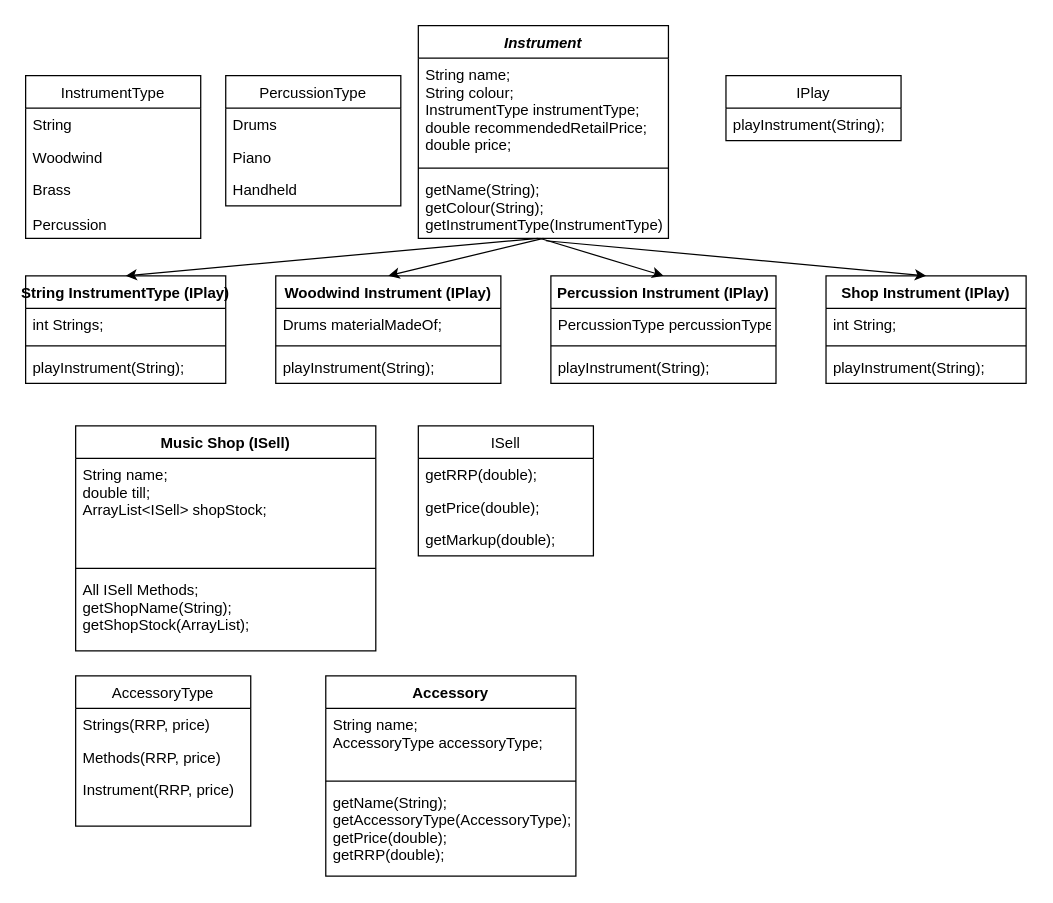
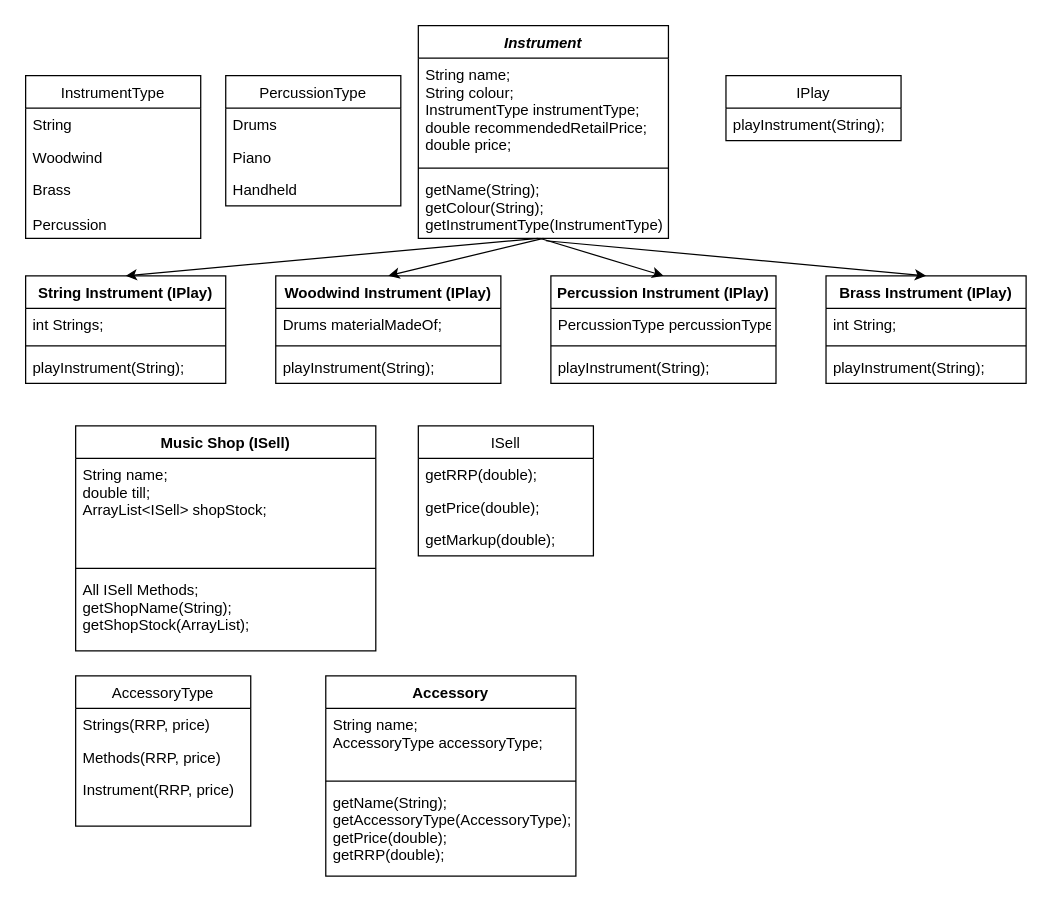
  <mxCell id="0" />
  <mxCell id="1" parent="0" />
  <mxCell id="2" value="Instrument" style="swimlane;fontStyle=3;align=center;verticalAlign=top;childLayout=stackLayout;horizontal=1;startSize=26;horizontalStack=0;resizeParent=1;resizeParentMax=0;resizeLast=0;collapsible=1;marginBottom=0;" vertex="1" parent="1"><mxGeometry x="334" width="200" height="170" as="geometry" y="20" /></mxCell>
  <mxCell id="3" value="String name;&#10;String colour;&#10;InstrumentType instrumentType;&#10;double recommendedRetailPrice;&#10;double price;" style="text;strokeColor=none;fillColor=none;align=left;verticalAlign=top;spacingLeft=4;spacingRight=4;overflow=hidden;rotatable=0;points=[[0,0.5],[1,0.5]];portConstraint=eastwest;" vertex="1" parent="2"><mxGeometry y="26" width="200" height="84" as="geometry" /></mxCell>
  <mxCell id="4" value="" style="line;strokeWidth=1;fillColor=none;align=left;verticalAlign=middle;spacingTop=-1;spacingLeft=3;spacingRight=3;rotatable=0;labelPosition=right;points=[];portConstraint=eastwest;" vertex="1" parent="2"><mxGeometry y="110" width="200" height="8" as="geometry" /></mxCell>
  <mxCell id="5" value="getName(String);&#10;getColour(String);&#10;getInstrumentType(InstrumentType);" style="text;strokeColor=none;fillColor=none;align=left;verticalAlign=top;spacingLeft=4;spacingRight=4;overflow=hidden;rotatable=0;points=[[0,0.5],[1,0.5]];portConstraint=eastwest;" vertex="1" parent="2"><mxGeometry y="118" width="200" height="52" as="geometry" /></mxCell>
- <mxCell id="6" value="String InstrumentType (IPlay)" style="swimlane;fontStyle=1;align=center;verticalAlign=top;childLayout=stackLayout;horizontal=1;startSize=26;horizontalStack=0;resizeParent=1;resizeParentMax=0;resizeLast=0;collapsible=1;marginBottom=0;" vertex="1" parent="1"><mxGeometry y="220" width="160" height="86" as="geometry" x="20" /></mxCell>
+ <mxCell id="6" value="String Instrument (IPlay)" style="swimlane;fontStyle=1;align=center;verticalAlign=top;childLayout=stackLayout;horizontal=1;startSize=26;horizontalStack=0;resizeParent=1;resizeParentMax=0;resizeLast=0;collapsible=1;marginBottom=0;" vertex="1" parent="1"><mxGeometry y="220" width="160" height="86" as="geometry" x="20" /></mxCell>
  <mxCell id="7" value="int Strings;" style="text;strokeColor=none;fillColor=none;align=left;verticalAlign=top;spacingLeft=4;spacingRight=4;overflow=hidden;rotatable=0;points=[[0,0.5],[1,0.5]];portConstraint=eastwest;" vertex="1" parent="6"><mxGeometry y="26" width="160" height="26" as="geometry" /></mxCell>
  <mxCell id="8" value="" style="line;strokeWidth=1;fillColor=none;align=left;verticalAlign=middle;spacingTop=-1;spacingLeft=3;spacingRight=3;rotatable=0;labelPosition=right;points=[];portConstraint=eastwest;" vertex="1" parent="6"><mxGeometry y="52" width="160" height="8" as="geometry" /></mxCell>
  <mxCell id="9" value="playInstrument(String);" style="text;strokeColor=none;fillColor=none;align=left;verticalAlign=top;spacingLeft=4;spacingRight=4;overflow=hidden;rotatable=0;points=[[0,0.5],[1,0.5]];portConstraint=eastwest;" vertex="1" parent="6"><mxGeometry y="60" width="160" height="26" as="geometry" /></mxCell>
  <mxCell id="10" value="Woodwind Instrument (IPlay)" style="swimlane;fontStyle=1;align=center;verticalAlign=top;childLayout=stackLayout;horizontal=1;startSize=26;horizontalStack=0;resizeParent=1;resizeParentMax=0;resizeLast=0;collapsible=1;marginBottom=0;" vertex="1" parent="1"><mxGeometry x="220" y="220" width="180" height="86" as="geometry" /></mxCell>
  <mxCell id="11" value="Drums materialMadeOf;" style="text;strokeColor=none;fillColor=none;align=left;verticalAlign=top;spacingLeft=4;spacingRight=4;overflow=hidden;rotatable=0;points=[[0,0.5],[1,0.5]];portConstraint=eastwest;" vertex="1" parent="10"><mxGeometry y="26" width="180" height="26" as="geometry" /></mxCell>
  <mxCell id="12" value="" style="line;strokeWidth=1;fillColor=none;align=left;verticalAlign=middle;spacingTop=-1;spacingLeft=3;spacingRight=3;rotatable=0;labelPosition=right;points=[];portConstraint=eastwest;" vertex="1" parent="10"><mxGeometry y="52" width="180" height="8" as="geometry" /></mxCell>
  <mxCell id="13" value="playInstrument(String);" style="text;strokeColor=none;fillColor=none;align=left;verticalAlign=top;spacingLeft=4;spacingRight=4;overflow=hidden;rotatable=0;points=[[0,0.5],[1,0.5]];portConstraint=eastwest;" vertex="1" parent="10"><mxGeometry y="60" width="180" height="26" as="geometry" /></mxCell>
  <mxCell id="14" value="Percussion Instrument (IPlay)" style="swimlane;fontStyle=1;align=center;verticalAlign=top;childLayout=stackLayout;horizontal=1;startSize=26;horizontalStack=0;resizeParent=1;resizeParentMax=0;resizeLast=0;collapsible=1;marginBottom=0;" vertex="1" parent="1"><mxGeometry x="440" y="220" width="180" height="86" as="geometry" /></mxCell>
  <mxCell id="15" value="PercussionType percussionType;" style="text;strokeColor=none;fillColor=none;align=left;verticalAlign=top;spacingLeft=4;spacingRight=4;overflow=hidden;rotatable=0;points=[[0,0.5],[1,0.5]];portConstraint=eastwest;" vertex="1" parent="14"><mxGeometry y="26" width="180" height="26" as="geometry" /></mxCell>
  <mxCell id="16" value="" style="line;strokeWidth=1;fillColor=none;align=left;verticalAlign=middle;spacingTop=-1;spacingLeft=3;spacingRight=3;rotatable=0;labelPosition=right;points=[];portConstraint=eastwest;" vertex="1" parent="14"><mxGeometry y="52" width="180" height="8" as="geometry" /></mxCell>
  <mxCell id="17" value="playInstrument(String);" style="text;strokeColor=none;fillColor=none;align=left;verticalAlign=top;spacingLeft=4;spacingRight=4;overflow=hidden;rotatable=0;points=[[0,0.5],[1,0.5]];portConstraint=eastwest;" vertex="1" parent="14"><mxGeometry y="60" width="180" height="26" as="geometry" /></mxCell>
- <mxCell id="18" value="Shop Instrument (IPlay)" style="swimlane;fontStyle=1;align=center;verticalAlign=top;childLayout=stackLayout;horizontal=1;startSize=26;horizontalStack=0;resizeParent=1;resizeParentMax=0;resizeLast=0;collapsible=1;marginBottom=0;" vertex="1" parent="1"><mxGeometry x="660" y="220" width="160" height="86" as="geometry" /></mxCell>
+ <mxCell id="18" value="Brass Instrument (IPlay)" style="swimlane;fontStyle=1;align=center;verticalAlign=top;childLayout=stackLayout;horizontal=1;startSize=26;horizontalStack=0;resizeParent=1;resizeParentMax=0;resizeLast=0;collapsible=1;marginBottom=0;" vertex="1" parent="1"><mxGeometry x="660" y="220" width="160" height="86" as="geometry" /></mxCell>
  <mxCell id="19" value="int String;" style="text;strokeColor=none;fillColor=none;align=left;verticalAlign=top;spacingLeft=4;spacingRight=4;overflow=hidden;rotatable=0;points=[[0,0.5],[1,0.5]];portConstraint=eastwest;" vertex="1" parent="18"><mxGeometry y="26" width="160" height="26" as="geometry" /></mxCell>
  <mxCell id="20" value="" style="line;strokeWidth=1;fillColor=none;align=left;verticalAlign=middle;spacingTop=-1;spacingLeft=3;spacingRight=3;rotatable=0;labelPosition=right;points=[];portConstraint=eastwest;" vertex="1" parent="18"><mxGeometry y="52" width="160" height="8" as="geometry" /></mxCell>
  <mxCell id="21" value="playInstrument(String);" style="text;strokeColor=none;fillColor=none;align=left;verticalAlign=top;spacingLeft=4;spacingRight=4;overflow=hidden;rotatable=0;points=[[0,0.5],[1,0.5]];portConstraint=eastwest;" vertex="1" parent="18"><mxGeometry y="60" width="160" height="26" as="geometry" /></mxCell>
  <mxCell id="22" value="IPlay" style="swimlane;fontStyle=0;childLayout=stackLayout;horizontal=1;startSize=26;fillColor=none;horizontalStack=0;resizeParent=1;resizeParentMax=0;resizeLast=0;collapsible=1;marginBottom=0;" vertex="1" parent="1"><mxGeometry x="580" y="60" width="140" height="52" as="geometry" /></mxCell>
  <mxCell id="23" value="playInstrument(String);" style="text;strokeColor=none;fillColor=none;align=left;verticalAlign=top;spacingLeft=4;spacingRight=4;overflow=hidden;rotatable=0;points=[[0,0.5],[1,0.5]];portConstraint=eastwest;" vertex="1" parent="22"><mxGeometry y="26" width="140" height="26" as="geometry" /></mxCell>
  <mxCell id="24" value="InstrumentType" style="swimlane;fontStyle=0;childLayout=stackLayout;horizontal=1;startSize=26;fillColor=none;horizontalStack=0;resizeParent=1;resizeParentMax=0;resizeLast=0;collapsible=1;marginBottom=0;" vertex="1" parent="1"><mxGeometry y="60" width="140" height="130" as="geometry" x="20" /></mxCell>
  <mxCell id="25" value="String" style="text;strokeColor=none;fillColor=none;align=left;verticalAlign=top;spacingLeft=4;spacingRight=4;overflow=hidden;rotatable=0;points=[[0,0.5],[1,0.5]];portConstraint=eastwest;" vertex="1" parent="24"><mxGeometry y="26" width="140" height="26" as="geometry" /></mxCell>
  <mxCell id="26" value="Woodwind" style="text;strokeColor=none;fillColor=none;align=left;verticalAlign=top;spacingLeft=4;spacingRight=4;overflow=hidden;rotatable=0;points=[[0,0.5],[1,0.5]];portConstraint=eastwest;" vertex="1" parent="24"><mxGeometry y="52" width="140" height="26" as="geometry" /></mxCell>
  <mxCell id="27" value="Brass&#10;&#10;Percussion" style="text;strokeColor=none;fillColor=none;align=left;verticalAlign=top;spacingLeft=4;spacingRight=4;overflow=hidden;rotatable=0;points=[[0,0.5],[1,0.5]];portConstraint=eastwest;" vertex="1" parent="24"><mxGeometry y="78" width="140" height="52" as="geometry" /></mxCell>
  <mxCell id="28" value="" style="endArrow=classic;html=1;exitX=0.51;exitY=1.038;exitDx=0;exitDy=0;exitPerimeter=0;entryX=0.5;entryY=0;entryDx=0;entryDy=0;" edge="1" parent="1" source="5" target="18"><mxGeometry width="50" height="50" relative="1" as="geometry"><mxPoint x="410" y="280" as="sourcePoint" /><mxPoint x="460" y="230" as="targetPoint" /></mxGeometry></mxCell>
  <mxCell id="29" value="" style="endArrow=classic;html=1;entryX=0.5;entryY=0;entryDx=0;entryDy=0;" edge="1" parent="1" target="14"><mxGeometry width="50" height="50" relative="1" as="geometry"><mxPoint x="431" y="190" as="sourcePoint" /><mxPoint x="460" y="230" as="targetPoint" /></mxGeometry></mxCell>
  <mxCell id="30" value="" style="endArrow=classic;html=1;entryX=0.5;entryY=0;entryDx=0;entryDy=0;" edge="1" parent="1" target="10"><mxGeometry width="50" height="50" relative="1" as="geometry"><mxPoint x="434" y="190" as="sourcePoint" /><mxPoint x="460" y="230" as="targetPoint" /></mxGeometry></mxCell>
  <mxCell id="31" value="" style="endArrow=classic;html=1;entryX=0.5;entryY=0;entryDx=0;entryDy=0;" edge="1" parent="1" target="6"><mxGeometry width="50" height="50" relative="1" as="geometry"><mxPoint x="430" y="190" as="sourcePoint" /><mxPoint x="460" y="230" as="targetPoint" /></mxGeometry></mxCell>
  <mxCell id="32" value="PercussionType" style="swimlane;fontStyle=0;childLayout=stackLayout;horizontal=1;startSize=26;fillColor=none;horizontalStack=0;resizeParent=1;resizeParentMax=0;resizeLast=0;collapsible=1;marginBottom=0;" vertex="1" parent="1"><mxGeometry x="180" y="60" width="140" height="104" as="geometry" /></mxCell>
  <mxCell id="33" value="Drums" style="text;strokeColor=none;fillColor=none;align=left;verticalAlign=top;spacingLeft=4;spacingRight=4;overflow=hidden;rotatable=0;points=[[0,0.5],[1,0.5]];portConstraint=eastwest;" vertex="1" parent="32"><mxGeometry y="26" width="140" height="26" as="geometry" /></mxCell>
  <mxCell id="34" value="Piano" style="text;strokeColor=none;fillColor=none;align=left;verticalAlign=top;spacingLeft=4;spacingRight=4;overflow=hidden;rotatable=0;points=[[0,0.5],[1,0.5]];portConstraint=eastwest;" vertex="1" parent="32"><mxGeometry y="52" width="140" height="26" as="geometry" /></mxCell>
  <mxCell id="35" value="Handheld" style="text;strokeColor=none;fillColor=none;align=left;verticalAlign=top;spacingLeft=4;spacingRight=4;overflow=hidden;rotatable=0;points=[[0,0.5],[1,0.5]];portConstraint=eastwest;" vertex="1" parent="32"><mxGeometry y="78" width="140" height="26" as="geometry" /></mxCell>
  <mxCell id="36" value="Music Shop (ISell)" style="swimlane;fontStyle=1;align=center;verticalAlign=top;childLayout=stackLayout;horizontal=1;startSize=26;horizontalStack=0;resizeParent=1;resizeParentMax=0;resizeLast=0;collapsible=1;marginBottom=0;" vertex="1" parent="1"><mxGeometry x="60" y="340" width="240" height="180" as="geometry" /></mxCell>
  <mxCell id="37" value="String name;&#10;double till;&#10;ArrayList&lt;ISell&gt; shopStock;" style="text;strokeColor=none;fillColor=none;align=left;verticalAlign=top;spacingLeft=4;spacingRight=4;overflow=hidden;rotatable=0;points=[[0,0.5],[1,0.5]];portConstraint=eastwest;" vertex="1" parent="36"><mxGeometry y="26" width="240" height="84" as="geometry" /></mxCell>
  <mxCell id="38" value="" style="line;strokeWidth=1;fillColor=none;align=left;verticalAlign=middle;spacingTop=-1;spacingLeft=3;spacingRight=3;rotatable=0;labelPosition=right;points=[];portConstraint=eastwest;" vertex="1" parent="36"><mxGeometry y="110" width="240" height="8" as="geometry" /></mxCell>
  <mxCell id="39" value="All ISell Methods;&#10;getShopName(String);&#10;getShopStock(ArrayList);" style="text;strokeColor=none;fillColor=none;align=left;verticalAlign=top;spacingLeft=4;spacingRight=4;overflow=hidden;rotatable=0;points=[[0,0.5],[1,0.5]];portConstraint=eastwest;" vertex="1" parent="36"><mxGeometry y="118" width="240" height="62" as="geometry" /></mxCell>
  <mxCell id="40" value="ISell" style="swimlane;fontStyle=0;childLayout=stackLayout;horizontal=1;startSize=26;fillColor=none;horizontalStack=0;resizeParent=1;resizeParentMax=0;resizeLast=0;collapsible=1;marginBottom=0;" vertex="1" parent="1"><mxGeometry x="334" y="340" width="140" height="104" as="geometry" /></mxCell>
  <mxCell id="41" value="getRRP(double);" style="text;strokeColor=none;fillColor=none;align=left;verticalAlign=top;spacingLeft=4;spacingRight=4;overflow=hidden;rotatable=0;points=[[0,0.5],[1,0.5]];portConstraint=eastwest;" vertex="1" parent="40"><mxGeometry y="26" width="140" height="26" as="geometry" /></mxCell>
  <mxCell id="42" value="getPrice(double);" style="text;strokeColor=none;fillColor=none;align=left;verticalAlign=top;spacingLeft=4;spacingRight=4;overflow=hidden;rotatable=0;points=[[0,0.5],[1,0.5]];portConstraint=eastwest;" vertex="1" parent="40"><mxGeometry y="52" width="140" height="26" as="geometry" /></mxCell>
  <mxCell id="43" value="getMarkup(double);" style="text;strokeColor=none;fillColor=none;align=left;verticalAlign=top;spacingLeft=4;spacingRight=4;overflow=hidden;rotatable=0;points=[[0,0.5],[1,0.5]];portConstraint=eastwest;" vertex="1" parent="40"><mxGeometry y="78" width="140" height="26" as="geometry" /></mxCell>
  <mxCell id="44" value="AccessoryType" style="swimlane;fontStyle=0;childLayout=stackLayout;horizontal=1;startSize=26;fillColor=none;horizontalStack=0;resizeParent=1;resizeParentMax=0;resizeLast=0;collapsible=1;marginBottom=0;" vertex="1" parent="1"><mxGeometry x="60" y="540" width="140" height="120" as="geometry" /></mxCell>
  <mxCell id="45" value="Strings(RRP, price)" style="text;strokeColor=none;fillColor=none;align=left;verticalAlign=top;spacingLeft=4;spacingRight=4;overflow=hidden;rotatable=0;points=[[0,0.5],[1,0.5]];portConstraint=eastwest;" vertex="1" parent="44"><mxGeometry y="26" width="140" height="26" as="geometry" /></mxCell>
  <mxCell id="46" value="Methods(RRP, price)" style="text;strokeColor=none;fillColor=none;align=left;verticalAlign=top;spacingLeft=4;spacingRight=4;overflow=hidden;rotatable=0;points=[[0,0.5],[1,0.5]];portConstraint=eastwest;" vertex="1" parent="44"><mxGeometry y="52" width="140" height="26" as="geometry" /></mxCell>
  <mxCell id="47" value="Instrument(RRP, price)" style="text;strokeColor=none;fillColor=none;align=left;verticalAlign=top;spacingLeft=4;spacingRight=4;overflow=hidden;rotatable=0;points=[[0,0.5],[1,0.5]];portConstraint=eastwest;" vertex="1" parent="44"><mxGeometry y="78" width="140" height="42" as="geometry" /></mxCell>
  <mxCell id="48" value="Accessory" style="swimlane;fontStyle=1;align=center;verticalAlign=top;childLayout=stackLayout;horizontal=1;startSize=26;horizontalStack=0;resizeParent=1;resizeParentMax=0;resizeLast=0;collapsible=1;marginBottom=0;" vertex="1" parent="1"><mxGeometry x="260" y="540" width="200" height="160" as="geometry" /></mxCell>
  <mxCell id="49" value="String name;&#10;AccessoryType accessoryType;" style="text;strokeColor=none;fillColor=none;align=left;verticalAlign=top;spacingLeft=4;spacingRight=4;overflow=hidden;rotatable=0;points=[[0,0.5],[1,0.5]];portConstraint=eastwest;" vertex="1" parent="48"><mxGeometry y="26" width="200" height="54" as="geometry" /></mxCell>
  <mxCell id="50" value="" style="line;strokeWidth=1;fillColor=none;align=left;verticalAlign=middle;spacingTop=-1;spacingLeft=3;spacingRight=3;rotatable=0;labelPosition=right;points=[];portConstraint=eastwest;" vertex="1" parent="48"><mxGeometry y="80" width="200" height="8" as="geometry" /></mxCell>
  <mxCell id="51" value="getName(String);&#10;getAccessoryType(AccessoryType);&#10;getPrice(double);&#10;getRRP(double);" style="text;strokeColor=none;fillColor=none;align=left;verticalAlign=top;spacingLeft=4;spacingRight=4;overflow=hidden;rotatable=0;points=[[0,0.5],[1,0.5]];portConstraint=eastwest;" vertex="1" parent="48"><mxGeometry y="88" width="200" height="72" as="geometry" /></mxCell>
